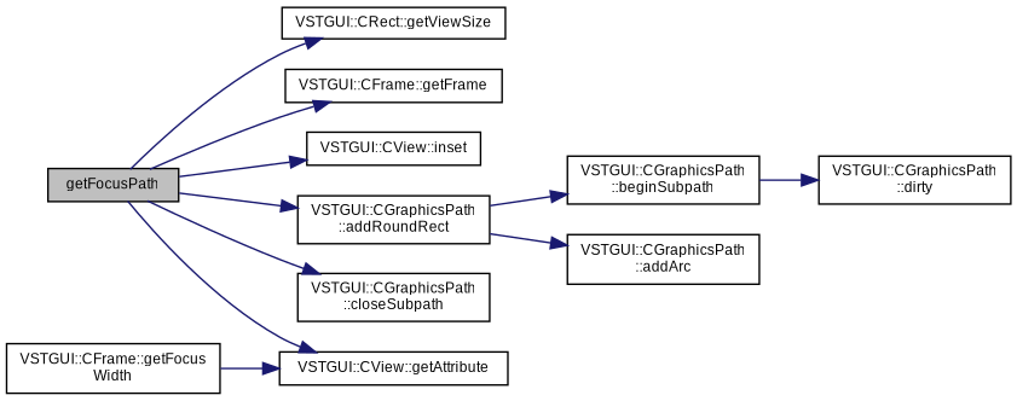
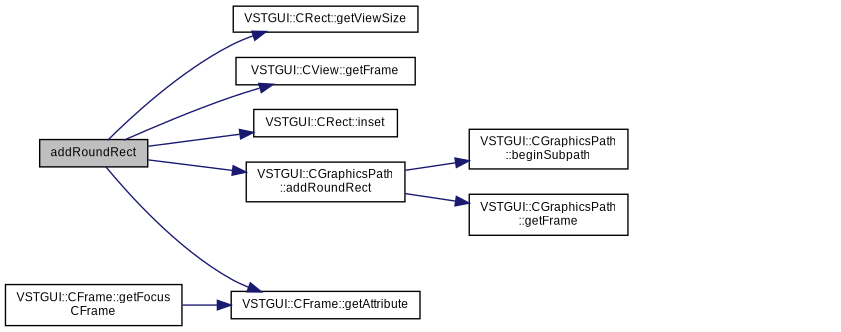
  digraph {
    rankdir=LR
    node [color=black fontname=Arial fontsize=9 shape=record]
    edge [color=midnightblue fontname=Arial fontsize=9 labelfontname=Arial labelfontsize=9 style=solid]
-   n1 [fillcolor=grey75 fontcolor=black height=0.2 label=getFocusPath style=filled width=0.4]
+   n1 [fillcolor=grey75 fontcolor=black height=0.2 label=addRoundRect style=filled width=0.4]
    n2 [height=0.2 label="VSTGUI::CRect::getViewSize" width=0.4]
-   n3 [height=0.2 label="VSTGUI::CFrame::getFrame" width=0.4]
-   n4 [height=0.2 label="VSTGUI::CView::inset" width=0.4]
+   n3 [height=0.2 label="VSTGUI::CView::getFrame" width=0.4]
+   n4 [height=0.2 label="VSTGUI::CRect::inset" width=0.4]
    n5 [height=0.2 label="VSTGUI::CGraphicsPath\l::addRoundRect" width=0.4]
-   n6 [height=0.2 label="VSTGUI::CGraphicsPath\l::closeSubpath" width=0.4]
-   n7 [height=0.2 label="VSTGUI::CView::getAttribute" width=0.4]
-   n8 [height=0.2 label="VSTGUI::CFrame::getFocus\lWidth" width=0.4]
+   n7 [height=0.2 label="VSTGUI::CFrame::getAttribute" width=0.4]
+   n8 [height=0.2 label="VSTGUI::CFrame::getFocus\lCFrame" width=0.4]
    n9 [height=0.2 label="VSTGUI::CGraphicsPath\l::beginSubpath" width=0.4]
-   n10 [height=0.2 label="VSTGUI::CGraphicsPath\l::addArc" width=0.4]
-   n11 [height=0.2 label="VSTGUI::CGraphicsPath\l::dirty" width=0.4]
+   n10 [height=0.2 label="VSTGUI::CGraphicsPath\l::getFrame" width=0.4]
    n1 -> n2
    n1 -> n3
    n1 -> n4
    n1 -> n5
-   n1 -> n6
    n1 -> n7
    n5 -> n9
    n5 -> n10
    n8 -> n7
-   n9 -> n11
  }
